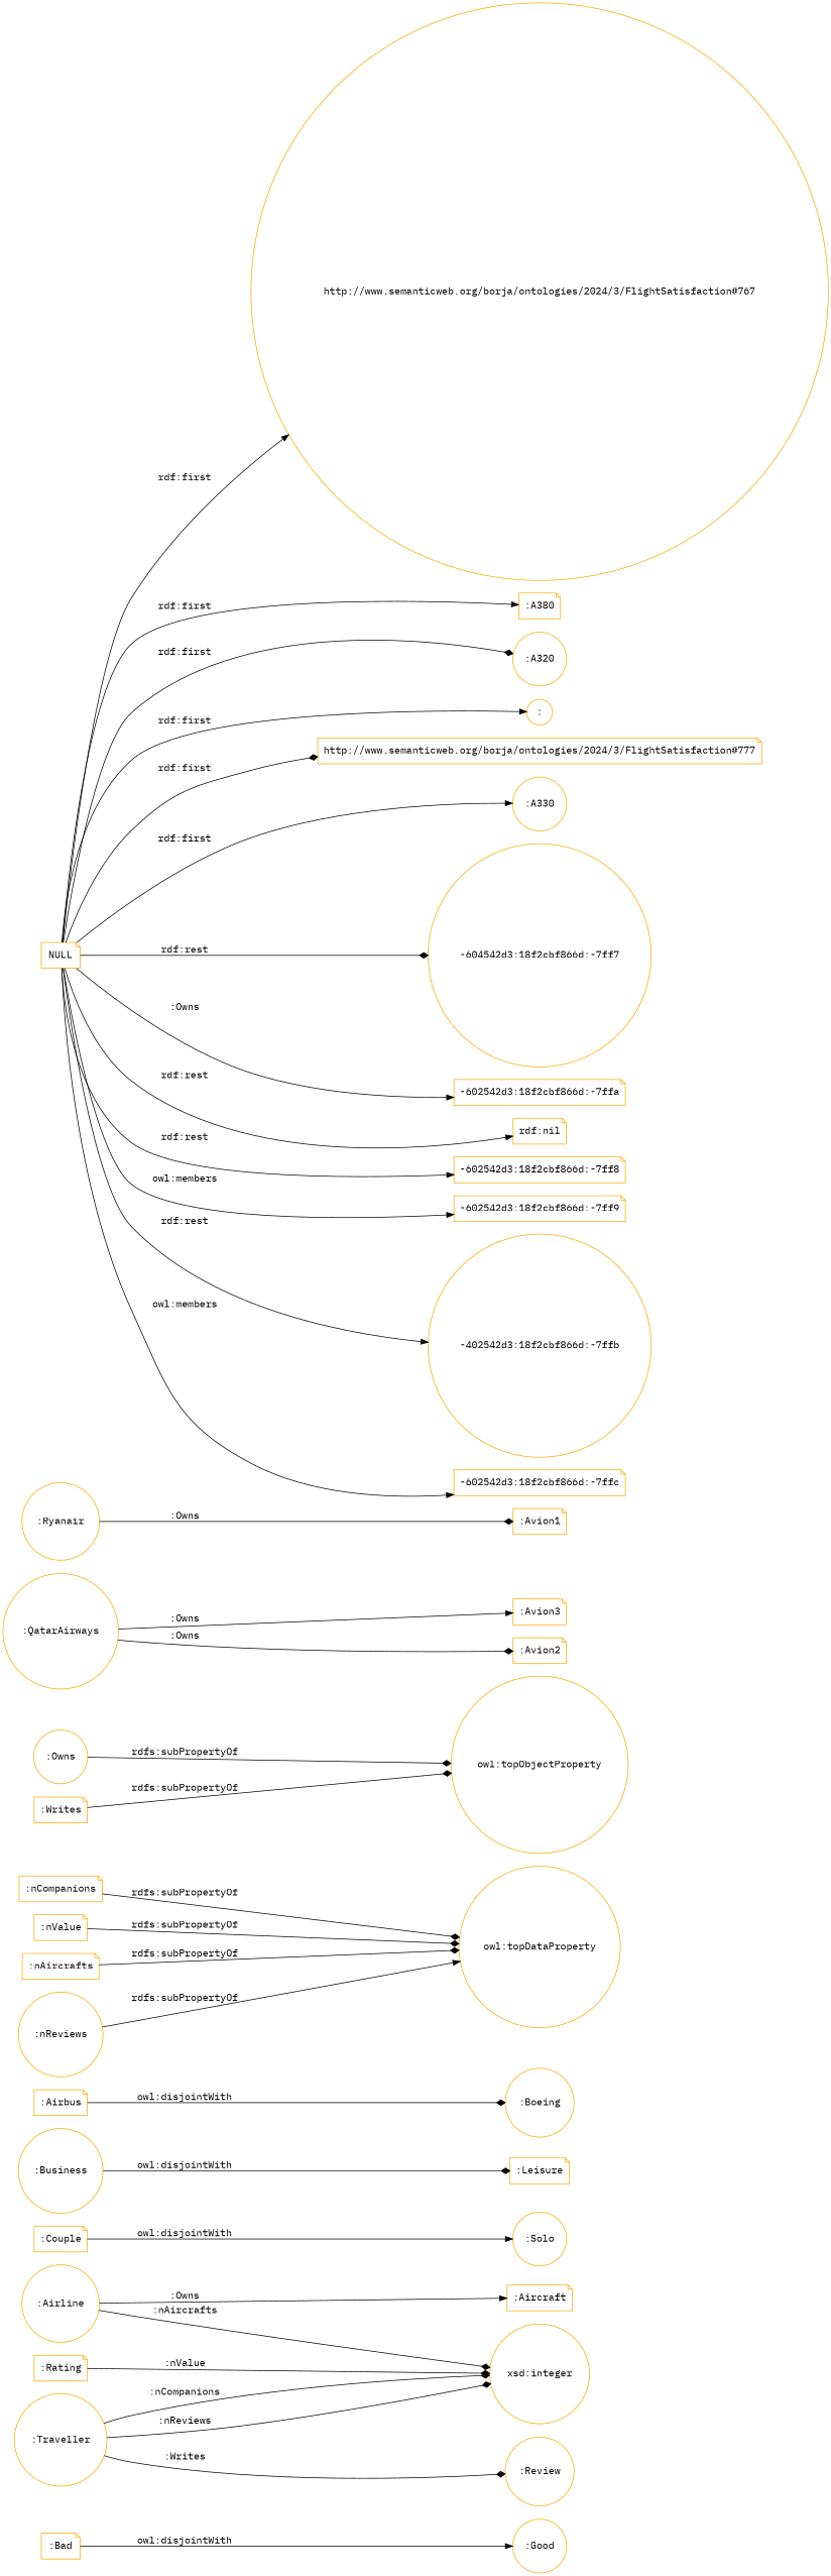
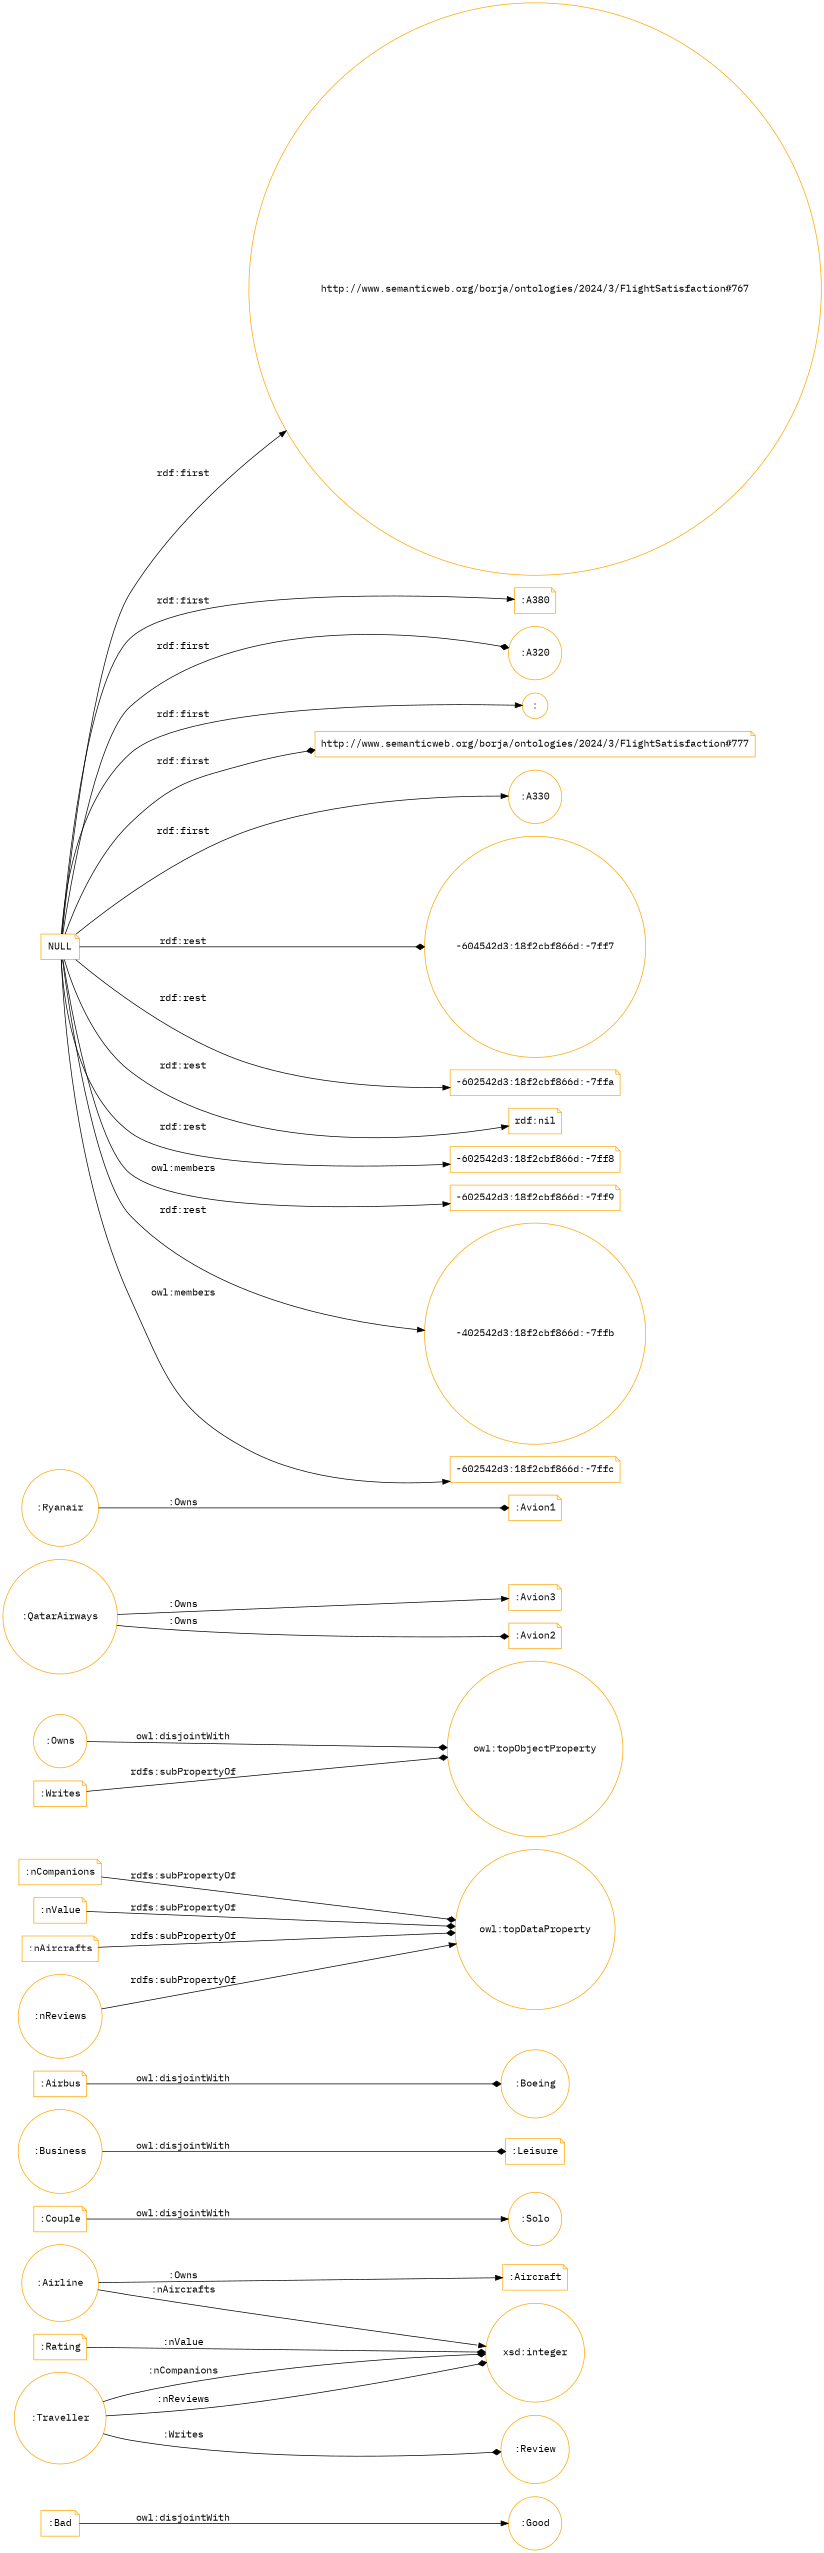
  digraph {
    fontname="IBM Plex Mono"
    rankdir=LR
    node [color=orange fontname="IBM Plex Mono" shape=note]
    edge [arrowhead=diamond fontname="IBM Plex Mono"]
    ":Good" [shape=circle]
    ":Bad"
    ":Airline" [shape=circle]
    ":Aircraft"
    "xsd:integer" [shape=circle]
    ":Traveller" [shape=circle]
    ":Review" [shape=circle]
    ":Solo" [shape=circle]
    ":Couple"
    ":Business" [shape=circle]
    ":Leisure"
    ":Rating"
    ":Boeing" [shape=circle]
    ":Airbus"
    "owl:topDataProperty" [shape=circle]
    ":nCompanions"
    ":Owns" [shape=circle]
    "owl:topObjectProperty" [shape=circle]
    ":QatarAirways" [shape=circle]
    ":Avion3"
    ":Avion2"
    ":nValue"
    ":nAircrafts"
    ":Ryanair" [shape=circle]
    ":Avion1"
    ":nReviews" [shape=circle]
    "http://www.semanticweb.org/borja/ontologies/2024/3/FlightSatisfaction#767" [shape=circle]
    NULL
    ":A380"
    ":A320" [shape=circle]
    ":" [shape=circle]
    "http://www.semanticweb.org/borja/ontologies/2024/3/FlightSatisfaction#777"
    ":A330" [shape=circle]
    n34 [label="-604542d3:18f2cbf866d:-7ff7" shape=circle]
    "-602542d3:18f2cbf866d:-7ffa"
    "rdf:nil"
    "-602542d3:18f2cbf866d:-7ff8"
    "-602542d3:18f2cbf866d:-7ff9"
    n39 [label="-402542d3:18f2cbf866d:-7ffb" shape=circle]
    "-602542d3:18f2cbf866d:-7ffc"
    ":Writes"
    ":Bad" -> ":Good" [arrowhead=normal label="owl:disjointWith"]
    ":Airline" -> ":Aircraft" [arrowhead=normal label=":Owns"]
-   ":Airline" -> "xsd:integer" [label=":nAircrafts"]
+   ":Airline" -> "xsd:integer" [arrowhead=normal label=":nAircrafts"]
    ":Traveller" -> "xsd:integer" [label=":nReviews"]
    ":Traveller" -> "xsd:integer" [label=":nCompanions"]
    ":Traveller" -> ":Review" [label=":Writes"]
    ":Couple" -> ":Solo" [arrowhead=normal label="owl:disjointWith"]
    ":Business" -> ":Leisure" [label="owl:disjointWith"]
    ":Rating" -> "xsd:integer" [label=":nValue"]
    ":Airbus" -> ":Boeing" [label="owl:disjointWith"]
    ":nCompanions" -> "owl:topDataProperty" [label="rdfs:subPropertyOf"]
-   ":Owns" -> "owl:topObjectProperty" [label="rdfs:subPropertyOf"]
+   ":Owns" -> "owl:topObjectProperty" [label="owl:disjointWith"]
    ":QatarAirways" -> ":Avion3" [arrowhead=normal label=":Owns"]
    ":QatarAirways" -> ":Avion2" [label=":Owns"]
    ":nValue" -> "owl:topDataProperty" [label="rdfs:subPropertyOf"]
    ":nAircrafts" -> "owl:topDataProperty" [label="rdfs:subPropertyOf"]
    ":Ryanair" -> ":Avion1" [label=":Owns"]
    ":nReviews" -> "owl:topDataProperty" [arrowhead=normal label="rdfs:subPropertyOf"]
    NULL -> "http://www.semanticweb.org/borja/ontologies/2024/3/FlightSatisfaction#767" [arrowhead=normal label="rdf:first"]
    NULL -> ":A380" [arrowhead=normal label="rdf:first"]
    NULL -> ":A320" [label="rdf:first"]
    NULL -> ":" [arrowhead=normal label="rdf:first"]
    NULL -> "http://www.semanticweb.org/borja/ontologies/2024/3/FlightSatisfaction#777" [label="rdf:first"]
    NULL -> ":A330" [arrowhead=normal label="rdf:first"]
    NULL -> n34 [label="rdf:rest"]
-   NULL -> "-602542d3:18f2cbf866d:-7ffa" [arrowhead=normal label=":Owns"]
+   NULL -> "-602542d3:18f2cbf866d:-7ffa" [arrowhead=normal label="rdf:rest"]
    NULL -> "rdf:nil" [arrowhead=normal label="rdf:rest"]
    NULL -> "-602542d3:18f2cbf866d:-7ff8" [arrowhead=normal label="rdf:rest"]
    NULL -> "-602542d3:18f2cbf866d:-7ff9" [arrowhead=normal label="owl:members"]
    NULL -> n39 [arrowhead=normal label="rdf:rest"]
    NULL -> "-602542d3:18f2cbf866d:-7ffc" [arrowhead=normal label="owl:members"]
    ":Writes" -> "owl:topObjectProperty" [label="rdfs:subPropertyOf"]
  }
